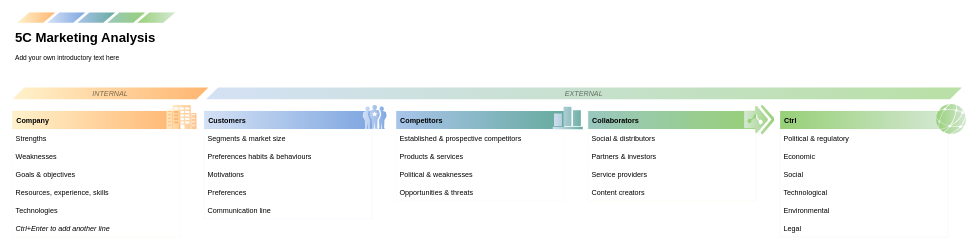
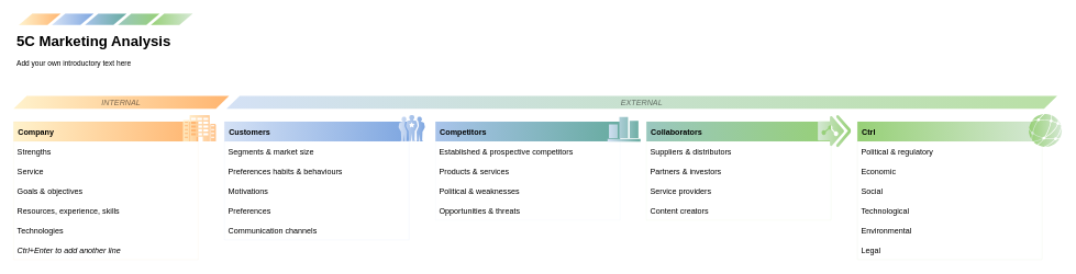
  <mxCell id="0" />
  <mxCell id="1" parent="0" />
  <mxCell id="2" value="Company" style="swimlane;fontStyle=1;childLayout=stackLayout;horizontal=1;startSize=30;horizontalStack=0;resizeParent=1;resizeParentMax=0;resizeLast=0;collapsible=0;marginBottom=0;fontFamily=Helvetica;fontSize=12;strokeColor=#d6b656;fillColor=#FFF2CC;align=left;swimlaneFillColor=default;gradientColor=#FFB570;strokeWidth=0;gradientDirection=east;spacingLeft=5;" vertex="1" parent="1"><mxGeometry x="20" y="184" width="280" height="210" as="geometry" /></mxCell>
  <mxCell id="3" value="Strengths" style="text;strokeColor=none;fillColor=none;align=left;verticalAlign=middle;spacingLeft=4;spacingRight=4;overflow=hidden;points=[[0,0.5],[1,0.5]];portConstraint=eastwest;rotatable=0;fontFamily=Helvetica;fontSize=12;fontColor=default;startSize=26;" vertex="1" parent="2"><mxGeometry y="30" width="280" height="30" as="geometry" /></mxCell>
- <mxCell id="4" value="Weaknesses" style="text;strokeColor=none;fillColor=none;align=left;verticalAlign=middle;spacingLeft=4;spacingRight=4;overflow=hidden;points=[[0,0.5],[1,0.5]];portConstraint=eastwest;rotatable=0;fontFamily=Helvetica;fontSize=12;fontColor=default;startSize=26;" vertex="1" parent="2"><mxGeometry y="60" width="280" height="30" as="geometry" /></mxCell>
+ <mxCell id="4" value="Service" style="text;strokeColor=none;fillColor=none;align=left;verticalAlign=middle;spacingLeft=4;spacingRight=4;overflow=hidden;points=[[0,0.5],[1,0.5]];portConstraint=eastwest;rotatable=0;fontFamily=Helvetica;fontSize=12;fontColor=default;startSize=26;" vertex="1" parent="2"><mxGeometry y="60" width="280" height="30" as="geometry" /></mxCell>
  <mxCell id="5" value="Goals &amp; objectives" style="text;strokeColor=none;fillColor=none;align=left;verticalAlign=middle;spacingLeft=4;spacingRight=4;overflow=hidden;points=[[0,0.5],[1,0.5]];portConstraint=eastwest;rotatable=0;fontFamily=Helvetica;fontSize=12;fontColor=default;startSize=26;" vertex="1" parent="2"><mxGeometry y="90" width="280" height="30" as="geometry" /></mxCell>
  <mxCell id="6" value="Resources, experience, skills" style="text;strokeColor=none;fillColor=none;align=left;verticalAlign=middle;spacingLeft=4;spacingRight=4;overflow=hidden;points=[[0,0.5],[1,0.5]];portConstraint=eastwest;rotatable=0;fontFamily=Helvetica;fontSize=12;fontColor=default;startSize=26;" vertex="1" parent="2"><mxGeometry y="120" width="280" height="30" as="geometry" /></mxCell>
  <mxCell id="7" value="Technologies" style="text;strokeColor=none;fillColor=none;align=left;verticalAlign=middle;spacingLeft=4;spacingRight=4;overflow=hidden;points=[[0,0.5],[1,0.5]];portConstraint=eastwest;rotatable=0;fontFamily=Helvetica;fontSize=12;fontColor=default;startSize=26;" vertex="1" parent="2"><mxGeometry y="150" width="280" height="30" as="geometry" /></mxCell>
  <mxCell id="8" value="Ctrl+Enter to add another line" style="text;strokeColor=none;fillColor=none;align=left;verticalAlign=middle;spacingLeft=4;spacingRight=4;overflow=hidden;points=[[0,0.5],[1,0.5]];portConstraint=eastwest;rotatable=0;fontFamily=Helvetica;fontSize=12;fontColor=default;startSize=26;fontStyle=2" vertex="1" parent="2"><mxGeometry y="180" width="280" height="30" as="geometry" /></mxCell>
  <mxCell id="9" value="Customers" style="swimlane;fontStyle=1;childLayout=stackLayout;horizontal=1;startSize=30;horizontalStack=0;resizeParent=1;resizeParentMax=0;resizeLast=0;collapsible=0;marginBottom=0;fontFamily=Helvetica;fontSize=12;strokeColor=#7EA6E0;fillColor=#D4E1F5;align=left;swimlaneFillColor=default;gradientColor=#7EA6E0;strokeWidth=0;gradientDirection=east;spacingLeft=5;" vertex="1" parent="1"><mxGeometry x="340" y="184" width="280" height="180" as="geometry" /></mxCell>
  <mxCell id="10" value="Segments &amp; market size" style="text;strokeColor=none;fillColor=none;align=left;verticalAlign=middle;spacingLeft=4;spacingRight=4;overflow=hidden;points=[[0,0.5],[1,0.5]];portConstraint=eastwest;rotatable=0;fontFamily=Helvetica;fontSize=12;fontColor=default;startSize=26;" vertex="1" parent="9"><mxGeometry y="30" width="280" height="30" as="geometry" /></mxCell>
  <mxCell id="11" value="Preferences habits &amp; behaviours" style="text;strokeColor=none;fillColor=none;align=left;verticalAlign=middle;spacingLeft=4;spacingRight=4;overflow=hidden;points=[[0,0.5],[1,0.5]];portConstraint=eastwest;rotatable=0;fontFamily=Helvetica;fontSize=12;fontColor=default;startSize=26;" vertex="1" parent="9"><mxGeometry y="60" width="280" height="30" as="geometry" /></mxCell>
  <mxCell id="12" value="Motivations" style="text;strokeColor=none;fillColor=none;align=left;verticalAlign=middle;spacingLeft=4;spacingRight=4;overflow=hidden;points=[[0,0.5],[1,0.5]];portConstraint=eastwest;rotatable=0;fontFamily=Helvetica;fontSize=12;fontColor=default;startSize=26;" vertex="1" parent="9"><mxGeometry y="90" width="280" height="30" as="geometry" /></mxCell>
  <mxCell id="13" value="Preferences" style="text;strokeColor=none;fillColor=none;align=left;verticalAlign=middle;spacingLeft=4;spacingRight=4;overflow=hidden;points=[[0,0.5],[1,0.5]];portConstraint=eastwest;rotatable=0;fontFamily=Helvetica;fontSize=12;fontColor=default;startSize=26;" vertex="1" parent="9"><mxGeometry y="120" width="280" height="30" as="geometry" /></mxCell>
- <mxCell id="14" value="Communication line" style="text;strokeColor=none;fillColor=none;align=left;verticalAlign=middle;spacingLeft=4;spacingRight=4;overflow=hidden;points=[[0,0.5],[1,0.5]];portConstraint=eastwest;rotatable=0;fontFamily=Helvetica;fontSize=12;fontColor=default;startSize=26;" vertex="1" parent="9"><mxGeometry y="150" width="280" height="30" as="geometry" /></mxCell>
+ <mxCell id="14" value="Communication channels" style="text;strokeColor=none;fillColor=none;align=left;verticalAlign=middle;spacingLeft=4;spacingRight=4;overflow=hidden;points=[[0,0.5],[1,0.5]];portConstraint=eastwest;rotatable=0;fontFamily=Helvetica;fontSize=12;fontColor=default;startSize=26;" vertex="1" parent="9"><mxGeometry y="150" width="280" height="30" as="geometry" /></mxCell>
  <mxCell id="15" value="Competitors" style="swimlane;fontStyle=1;childLayout=stackLayout;horizontal=1;startSize=30;horizontalStack=0;resizeParent=1;resizeParentMax=0;resizeLast=0;collapsible=0;marginBottom=0;fontFamily=Helvetica;fontSize=12;strokeColor=#A9C4EB;fillColor=#A9C4EB;align=left;swimlaneFillColor=default;gradientColor=#67AB9F;strokeWidth=0;gradientDirection=east;spacingLeft=5;" vertex="1" parent="1"><mxGeometry x="660" y="184" width="280" height="150" as="geometry" /></mxCell>
  <mxCell id="16" value="Established &amp; prospective competitors" style="text;strokeColor=none;fillColor=none;align=left;verticalAlign=middle;spacingLeft=4;spacingRight=4;overflow=hidden;points=[[0,0.5],[1,0.5]];portConstraint=eastwest;rotatable=0;fontFamily=Helvetica;fontSize=12;fontColor=default;startSize=26;" vertex="1" parent="15"><mxGeometry y="30" width="280" height="30" as="geometry" /></mxCell>
  <mxCell id="17" value="Products &amp; services" style="text;strokeColor=none;fillColor=none;align=left;verticalAlign=middle;spacingLeft=4;spacingRight=4;overflow=hidden;points=[[0,0.5],[1,0.5]];portConstraint=eastwest;rotatable=0;fontFamily=Helvetica;fontSize=12;fontColor=default;startSize=26;" vertex="1" parent="15"><mxGeometry y="60" width="280" height="30" as="geometry" /></mxCell>
  <mxCell id="18" value="Political &amp; weaknesses" style="text;strokeColor=none;fillColor=none;align=left;verticalAlign=middle;spacingLeft=4;spacingRight=4;overflow=hidden;points=[[0,0.5],[1,0.5]];portConstraint=eastwest;rotatable=0;fontFamily=Helvetica;fontSize=12;fontColor=default;startSize=26;" vertex="1" parent="15"><mxGeometry y="90" width="280" height="30" as="geometry" /></mxCell>
  <mxCell id="19" value="Opportunities &amp; threats" style="text;strokeColor=none;fillColor=none;align=left;verticalAlign=middle;spacingLeft=4;spacingRight=4;overflow=hidden;points=[[0,0.5],[1,0.5]];portConstraint=eastwest;rotatable=0;fontFamily=Helvetica;fontSize=12;fontColor=default;startSize=26;" vertex="1" parent="15"><mxGeometry y="120" width="280" height="30" as="geometry" /></mxCell>
  <mxCell id="20" value="Collaborators" style="swimlane;fontStyle=1;childLayout=stackLayout;horizontal=1;startSize=30;horizontalStack=0;resizeParent=1;resizeParentMax=0;resizeLast=0;collapsible=0;marginBottom=0;fontFamily=Helvetica;fontSize=12;strokeColor=#97D077;fillColor=#9AC7BF;align=left;swimlaneFillColor=default;gradientColor=#97D077;strokeWidth=0;gradientDirection=east;spacingLeft=5;" vertex="1" parent="1"><mxGeometry x="980" y="184" width="280" height="150" as="geometry" /></mxCell>
- <mxCell id="21" value="Social &amp; distributors" style="text;strokeColor=none;fillColor=none;align=left;verticalAlign=middle;spacingLeft=4;spacingRight=4;overflow=hidden;points=[[0,0.5],[1,0.5]];portConstraint=eastwest;rotatable=0;fontFamily=Helvetica;fontSize=12;fontColor=default;startSize=26;" vertex="1" parent="20"><mxGeometry y="30" width="280" height="30" as="geometry" /></mxCell>
+ <mxCell id="21" value="Suppliers &amp; distributors" style="text;strokeColor=none;fillColor=none;align=left;verticalAlign=middle;spacingLeft=4;spacingRight=4;overflow=hidden;points=[[0,0.5],[1,0.5]];portConstraint=eastwest;rotatable=0;fontFamily=Helvetica;fontSize=12;fontColor=default;startSize=26;" vertex="1" parent="20"><mxGeometry y="30" width="280" height="30" as="geometry" /></mxCell>
  <mxCell id="22" value="Partners &amp; investors" style="text;strokeColor=none;fillColor=none;align=left;verticalAlign=middle;spacingLeft=4;spacingRight=4;overflow=hidden;points=[[0,0.5],[1,0.5]];portConstraint=eastwest;rotatable=0;fontFamily=Helvetica;fontSize=12;fontColor=default;startSize=26;" vertex="1" parent="20"><mxGeometry y="60" width="280" height="30" as="geometry" /></mxCell>
  <mxCell id="23" value="Service providers" style="text;strokeColor=none;fillColor=none;align=left;verticalAlign=middle;spacingLeft=4;spacingRight=4;overflow=hidden;points=[[0,0.5],[1,0.5]];portConstraint=eastwest;rotatable=0;fontFamily=Helvetica;fontSize=12;fontColor=default;startSize=26;" vertex="1" parent="20"><mxGeometry y="90" width="280" height="30" as="geometry" /></mxCell>
  <mxCell id="24" value="Content creators" style="text;strokeColor=none;fillColor=none;align=left;verticalAlign=middle;spacingLeft=4;spacingRight=4;overflow=hidden;points=[[0,0.5],[1,0.5]];portConstraint=eastwest;rotatable=0;fontFamily=Helvetica;fontSize=12;fontColor=default;startSize=26;" vertex="1" parent="20"><mxGeometry y="120" width="280" height="30" as="geometry" /></mxCell>
  <mxCell id="25" value="Ctrl" style="swimlane;fontStyle=1;childLayout=stackLayout;horizontal=1;startSize=30;horizontalStack=0;resizeParent=1;resizeParentMax=0;resizeLast=0;collapsible=0;marginBottom=0;fontFamily=Helvetica;fontSize=12;strokeColor=#82b366;fillColor=#97D077;align=left;swimlaneFillColor=default;gradientColor=#D5E8D4;strokeWidth=0;gradientDirection=east;spacingLeft=5;" vertex="1" parent="1"><mxGeometry x="1300" y="184" width="280" height="210" as="geometry" /></mxCell>
  <mxCell id="26" value="Political &amp; regulatory" style="text;strokeColor=none;fillColor=none;align=left;verticalAlign=middle;spacingLeft=4;spacingRight=4;overflow=hidden;points=[[0,0.5],[1,0.5]];portConstraint=eastwest;rotatable=0;fontFamily=Helvetica;fontSize=12;fontColor=default;startSize=26;" vertex="1" parent="25"><mxGeometry y="30" width="280" height="30" as="geometry" /></mxCell>
  <mxCell id="27" value="Economic" style="text;strokeColor=none;fillColor=none;align=left;verticalAlign=middle;spacingLeft=4;spacingRight=4;overflow=hidden;points=[[0,0.5],[1,0.5]];portConstraint=eastwest;rotatable=0;fontFamily=Helvetica;fontSize=12;fontColor=default;startSize=26;" vertex="1" parent="25"><mxGeometry y="60" width="280" height="30" as="geometry" /></mxCell>
  <mxCell id="28" value="Social" style="text;strokeColor=none;fillColor=none;align=left;verticalAlign=middle;spacingLeft=4;spacingRight=4;overflow=hidden;points=[[0,0.5],[1,0.5]];portConstraint=eastwest;rotatable=0;fontFamily=Helvetica;fontSize=12;fontColor=default;startSize=26;" vertex="1" parent="25"><mxGeometry y="90" width="280" height="30" as="geometry" /></mxCell>
  <mxCell id="29" value="Technological" style="text;strokeColor=none;fillColor=none;align=left;verticalAlign=middle;spacingLeft=4;spacingRight=4;overflow=hidden;points=[[0,0.5],[1,0.5]];portConstraint=eastwest;rotatable=0;fontFamily=Helvetica;fontSize=12;fontColor=default;startSize=26;" vertex="1" parent="25"><mxGeometry y="120" width="280" height="30" as="geometry" /></mxCell>
  <mxCell id="30" value="Environmental" style="text;strokeColor=none;fillColor=none;align=left;verticalAlign=middle;spacingLeft=4;spacingRight=4;overflow=hidden;points=[[0,0.5],[1,0.5]];portConstraint=eastwest;rotatable=0;fontFamily=Helvetica;fontSize=12;fontColor=default;startSize=26;" vertex="1" parent="25"><mxGeometry y="150" width="280" height="30" as="geometry" /></mxCell>
  <mxCell id="31" value="Legal" style="text;strokeColor=none;fillColor=none;align=left;verticalAlign=middle;spacingLeft=4;spacingRight=4;overflow=hidden;points=[[0,0.5],[1,0.5]];portConstraint=eastwest;rotatable=0;fontFamily=Helvetica;fontSize=12;fontColor=default;startSize=26;" vertex="1" parent="25"><mxGeometry y="180" width="280" height="30" as="geometry" /></mxCell>
  <mxCell id="32" value="" style="verticalLabelPosition=bottom;sketch=0;html=1;fillColor=#D4E1F5;strokeColor=#7EA6E0;verticalAlign=top;pointerEvents=1;align=center;shape=mxgraph.cisco_safe.people_places_things_icons.icon1;fontFamily=Helvetica;fontSize=11;startSize=26;gradientColor=#7EA6E0;gradientDirection=east;" vertex="1" parent="1"><mxGeometry x="604" y="174" width="40" height="40" as="geometry" /></mxCell>
  <mxCell id="33" value="" style="verticalLabelPosition=bottom;sketch=0;html=1;fillColor=#FFF2CC;strokeColor=#6c8ebf;verticalAlign=top;pointerEvents=1;align=center;shape=mxgraph.cisco_safe.people_places_things_icons.icon4;fontFamily=Helvetica;fontSize=11;startSize=26;opacity=80;gradientColor=#FFB570;gradientDirection=east;" vertex="1" parent="1"><mxGeometry x="277" y="174" width="50" height="40" as="geometry" /></mxCell>
  <mxCell id="34" value="" style="verticalLabelPosition=bottom;sketch=0;html=1;fillColor=#97D077;strokeColor=#82b366;verticalAlign=top;pointerEvents=1;align=center;shape=mxgraph.cisco_safe.iot_things_icons.icon47;fontFamily=Helvetica;fontSize=11;startSize=26;gradientColor=#D5E8D4;gradientDirection=east;" vertex="1" parent="1"><mxGeometry x="1560" y="172.5" width="50" height="50" as="geometry" /></mxCell>
  <mxCell id="35" value="" style="verticalLabelPosition=bottom;sketch=0;html=1;fillColor=#D4E1F5;strokeColor=#67AB9F;verticalAlign=top;pointerEvents=1;align=center;shape=mxgraph.cisco_safe.business_icons.icon16;fontFamily=Helvetica;fontSize=11;startSize=26;gradientColor=#67AB9F;gradientDirection=east;" vertex="1" parent="1"><mxGeometry x="921" y="177.25" width="50" height="37.5" as="geometry" /></mxCell>
  <mxCell id="36" value="" style="verticalLabelPosition=bottom;sketch=0;html=1;fillColor=#D5E8D4;strokeColor=#97D077;verticalAlign=top;pointerEvents=1;align=center;shape=mxgraph.cisco_safe.business_icons.icon12;fontFamily=Helvetica;fontSize=11;startSize=26;gradientColor=#97D077;gradientDirection=east;" vertex="1" parent="1"><mxGeometry x="1240" y="174" width="50" height="49" as="geometry" /></mxCell>
  <mxCell id="37" value="&lt;h1&gt;5C Marketing Analysis&lt;br&gt;&lt;/h1&gt;&lt;p&gt;Add your own introductory text here&lt;br&gt;&lt;/p&gt;" style="text;html=1;strokeColor=none;fillColor=none;spacing=5;spacingTop=-20;whiteSpace=wrap;overflow=hidden;rounded=0;fontFamily=Helvetica;fontSize=11;fontColor=default;startSize=26;" vertex="1" parent="1"><mxGeometry x="20" y="44" width="1590" height="90" as="geometry" /></mxCell>
  <mxCell id="38" value="" style="shape=parallelogram;perimeter=parallelogramPerimeter;whiteSpace=wrap;html=1;fixedSize=1;fontFamily=Helvetica;fontSize=12;fontColor=default;startSize=30;strokeColor=#d6b656;fillColor=#FFF2CC;connectable=0;allowArrows=0;align=left;gradientColor=#FFB570;spacingLeft=4;spacingRight=4;fontStyle=1;swimlaneFillColor=default;strokeWidth=0;gradientDirection=east;" vertex="1" parent="1"><mxGeometry x="28.5" y="20" width="63" height="17" as="geometry" /></mxCell>
  <mxCell id="39" value="" style="shape=parallelogram;perimeter=parallelogramPerimeter;whiteSpace=wrap;html=1;fixedSize=1;fontFamily=Helvetica;fontSize=12;fontColor=default;startSize=30;strokeColor=#7EA6E0;fillColor=#D4E1F5;connectable=0;allowArrows=0;align=left;gradientColor=#7EA6E0;spacingLeft=4;spacingRight=4;fontStyle=1;swimlaneFillColor=default;strokeWidth=0;gradientDirection=east;" vertex="1" parent="1"><mxGeometry x="78.5" y="20" width="63" height="17" as="geometry" /></mxCell>
  <mxCell id="40" value="" style="shape=parallelogram;perimeter=parallelogramPerimeter;whiteSpace=wrap;html=1;fixedSize=1;fontFamily=Helvetica;fontSize=12;fontColor=default;startSize=30;strokeColor=#A9C4EB;fillColor=#A9C4EB;connectable=0;allowArrows=0;align=left;gradientColor=#67AB9F;spacingLeft=4;spacingRight=4;fontStyle=1;swimlaneFillColor=default;strokeWidth=0;gradientDirection=east;" vertex="1" parent="1"><mxGeometry x="128.5" y="20" width="63" height="17" as="geometry" /></mxCell>
  <mxCell id="41" value="" style="shape=parallelogram;perimeter=parallelogramPerimeter;whiteSpace=wrap;html=1;fixedSize=1;fontFamily=Helvetica;fontSize=12;fontColor=default;startSize=30;strokeColor=#97D077;fillColor=#9AC7BF;connectable=0;allowArrows=0;align=left;gradientColor=#97D077;spacingLeft=4;spacingRight=4;fontStyle=1;swimlaneFillColor=default;strokeWidth=0;gradientDirection=east;" vertex="1" parent="1"><mxGeometry x="178.5" y="20" width="63" height="17" as="geometry" /></mxCell>
  <mxCell id="42" value="" style="shape=parallelogram;perimeter=parallelogramPerimeter;whiteSpace=wrap;html=1;fixedSize=1;fontFamily=Helvetica;fontSize=12;fontColor=default;startSize=30;strokeColor=#82b366;fillColor=#97D077;connectable=0;allowArrows=0;align=left;gradientColor=#D5E8D4;spacingLeft=4;spacingRight=4;fontStyle=1;swimlaneFillColor=default;strokeWidth=0;gradientDirection=east;" vertex="1" parent="1"><mxGeometry x="228.5" y="20" width="63" height="17" as="geometry" /></mxCell>
  <mxCell id="43" value="INTERNAL" style="shape=parallelogram;perimeter=parallelogramPerimeter;whiteSpace=wrap;html=1;fixedSize=1;fontFamily=Helvetica;fontSize=12;fontColor=default;startSize=30;strokeColor=none;fillColor=#FFF2CC;align=center;fontStyle=2;swimlaneFillColor=default;gradientColor=#FFB570;strokeWidth=0;gradientDirection=east;textOpacity=50;" vertex="1" parent="1"><mxGeometry x="20" y="145" width="327" height="19.5" as="geometry" /></mxCell>
  <mxCell id="44" value="EXTERNAL" style="shape=parallelogram;perimeter=parallelogramPerimeter;whiteSpace=wrap;html=1;fixedSize=1;fontFamily=Helvetica;fontSize=12;fontColor=default;startSize=30;strokeColor=none;fillColor=#D4E1F5;align=center;fontStyle=2;swimlaneFillColor=default;gradientColor=#B9E0A5;strokeWidth=0;gradientDirection=east;textOpacity=50;" vertex="1" parent="1"><mxGeometry x="343" y="145" width="1260" height="19.5" as="geometry" /></mxCell>
